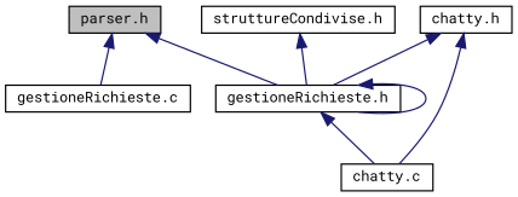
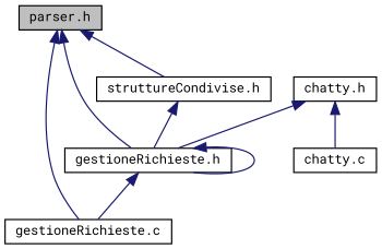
  digraph {
    fontname="Roboto Mono"
    node [color=black fillcolor=white fontname="Roboto Mono" fontsize=10 shape=record style=filled]
    edge [color=midnightblue dir=back fontname="Roboto Mono" fontsize=10 labelfontname=Helvetica labelfontsize=10 style=solid]
    n1 [fillcolor=grey75 fontcolor=black height=0.2 label="parser.h" width=0.4]
    n2 [height=0.2 label="struttureCondivise.h" width=0.4]
    n3 [height=0.2 label="gestioneRichieste.h" width=0.4]
    n4 [height=0.2 label="gestioneRichieste.c" width=0.4]
    n5 [height=0.2 label="chatty.h" width=0.4]
    n6 [height=0.2 label="chatty.c" width=0.4]
+   n1 -> n2
    n1 -> n3
    n1 -> n4
    n2 -> n3
    n3 -> n3
-   n3 -> n6
+   n3 -> n4
    n5 -> n3
    n5 -> n6
  }
